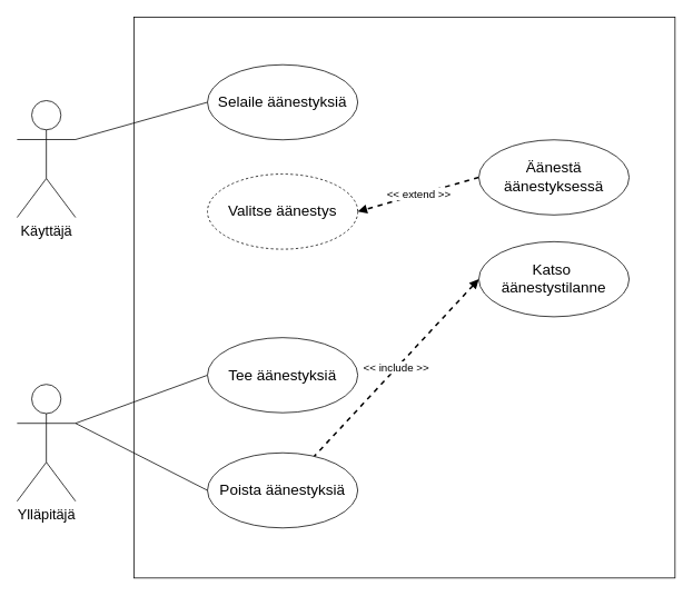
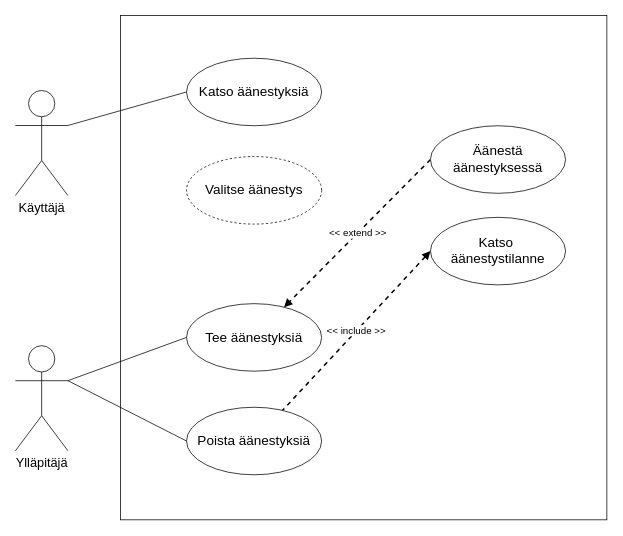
  <mxCell id="0" />
  <mxCell id="1" parent="0" />
  <mxCell id="2" value="Käyttäjä" style="shape=umlActor;verticalLabelPosition=bottom;verticalAlign=top;html=1;fontSize=17;" vertex="1" parent="1"><mxGeometry x="20" y="120" width="70" height="140" as="geometry" /></mxCell>
  <mxCell id="3" value="" style="rounded=0;whiteSpace=wrap;html=1;fillColor=none;" vertex="1" parent="1"><mxGeometry x="160" y="20" width="648" height="672" as="geometry" /></mxCell>
  <mxCell id="4" style="rounded=0;orthogonalLoop=1;jettySize=auto;html=1;exitX=0;exitY=0.5;exitDx=0;exitDy=0;entryX=1;entryY=0.333;entryDx=0;entryDy=0;entryPerimeter=0;fontSize=17;endArrow=none;endFill=0;" edge="1" parent="1" source="5" target="2"><mxGeometry relative="1" as="geometry" /></mxCell>
- <mxCell id="5" value="Selaile äänestyksiä" style="ellipse;whiteSpace=wrap;html=1;fontSize=18;fillColor=default;" vertex="1" parent="1"><mxGeometry x="248" y="77" width="180" height="90" as="geometry" /></mxCell>
+ <mxCell id="5" value="Katso äänestyksiä" style="ellipse;whiteSpace=wrap;html=1;fontSize=18;fillColor=default;" vertex="1" parent="1"><mxGeometry x="248" y="77" width="180" height="90" as="geometry" /></mxCell>
  <mxCell id="6" value="Valitse äänestys" style="ellipse;whiteSpace=wrap;html=1;fontSize=18;fillColor=default;dashed=1;" vertex="1" parent="1"><mxGeometry x="248" y="208" width="180" height="90" as="geometry" /></mxCell>
  <mxCell id="7" value="&amp;lt;&amp;lt; include &amp;gt;&amp;gt;" style="edgeStyle=none;rounded=0;orthogonalLoop=1;jettySize=auto;html=1;exitX=0;exitY=0.5;exitDx=0;exitDy=0;fontSize=13;endArrow=none;endFill=0;dashed=1;strokeWidth=2;startArrow=block;startFill=1;" edge="1" parent="1" source="8" target="15"><mxGeometry relative="1" as="geometry" /></mxCell>
  <mxCell id="8" value="Katso&amp;nbsp; äänestystilanne" style="ellipse;whiteSpace=wrap;html=1;fontSize=18;fillColor=default;" vertex="1" parent="1"><mxGeometry x="573" y="289" width="180" height="90" as="geometry" /></mxCell>
- <mxCell id="9" value="&amp;lt;&amp;lt; extend &amp;gt;&amp;gt;" style="edgeStyle=none;rounded=0;orthogonalLoop=1;jettySize=auto;html=1;exitX=0;exitY=0.5;exitDx=0;exitDy=0;entryX=1;entryY=0.5;entryDx=0;entryDy=0;fontSize=13;endArrow=block;endFill=1;dashed=1;strokeWidth=2;startArrow=none;startFill=0;" edge="1" parent="1" source="10" target="6"><mxGeometry relative="1" as="geometry" /></mxCell>
+ <mxCell id="9" value="&amp;lt;&amp;lt; extend &amp;gt;&amp;gt;" style="edgeStyle=none;rounded=0;orthogonalLoop=1;jettySize=auto;html=1;exitX=0;exitY=0.5;exitDx=0;exitDy=0;fontSize=13;endArrow=block;endFill=1;dashed=1;strokeWidth=2;startArrow=none;startFill=0;" edge="1" parent="1" source="10" target="13"><mxGeometry relative="1" as="geometry" /></mxCell>
  <mxCell id="10" value="Äänestä äänestyksessä" style="ellipse;whiteSpace=wrap;html=1;fontSize=18;fillColor=default;" vertex="1" parent="1"><mxGeometry x="573" y="167" width="180" height="90" as="geometry" /></mxCell>
  <mxCell id="11" value="Ylläpitäjä" style="shape=umlActor;verticalLabelPosition=bottom;verticalAlign=top;html=1;fontSize=17;" vertex="1" parent="1"><mxGeometry x="20" y="460" width="70" height="140" as="geometry" /></mxCell>
  <mxCell id="12" style="edgeStyle=none;rounded=0;orthogonalLoop=1;jettySize=auto;html=1;exitX=0;exitY=0.5;exitDx=0;exitDy=0;entryX=1;entryY=0.333;entryDx=0;entryDy=0;entryPerimeter=0;fontSize=17;endArrow=none;endFill=0;" edge="1" parent="1" source="13" target="11"><mxGeometry relative="1" as="geometry" /></mxCell>
  <mxCell id="13" value="Tee äänestyksiä" style="ellipse;whiteSpace=wrap;html=1;fontSize=18;fillColor=default;" vertex="1" parent="1"><mxGeometry x="248" y="404" width="180" height="90" as="geometry" /></mxCell>
  <mxCell id="14" style="edgeStyle=none;rounded=0;orthogonalLoop=1;jettySize=auto;html=1;exitX=0;exitY=0.5;exitDx=0;exitDy=0;entryX=1;entryY=0.333;entryDx=0;entryDy=0;entryPerimeter=0;fontSize=17;endArrow=none;endFill=0;" edge="1" parent="1" source="15" target="11"><mxGeometry relative="1" as="geometry" /></mxCell>
  <mxCell id="15" value="Poista äänestyksiä" style="ellipse;whiteSpace=wrap;html=1;fontSize=18;fillColor=default;" vertex="1" parent="1"><mxGeometry x="248" y="542" width="180" height="90" as="geometry" /></mxCell>
